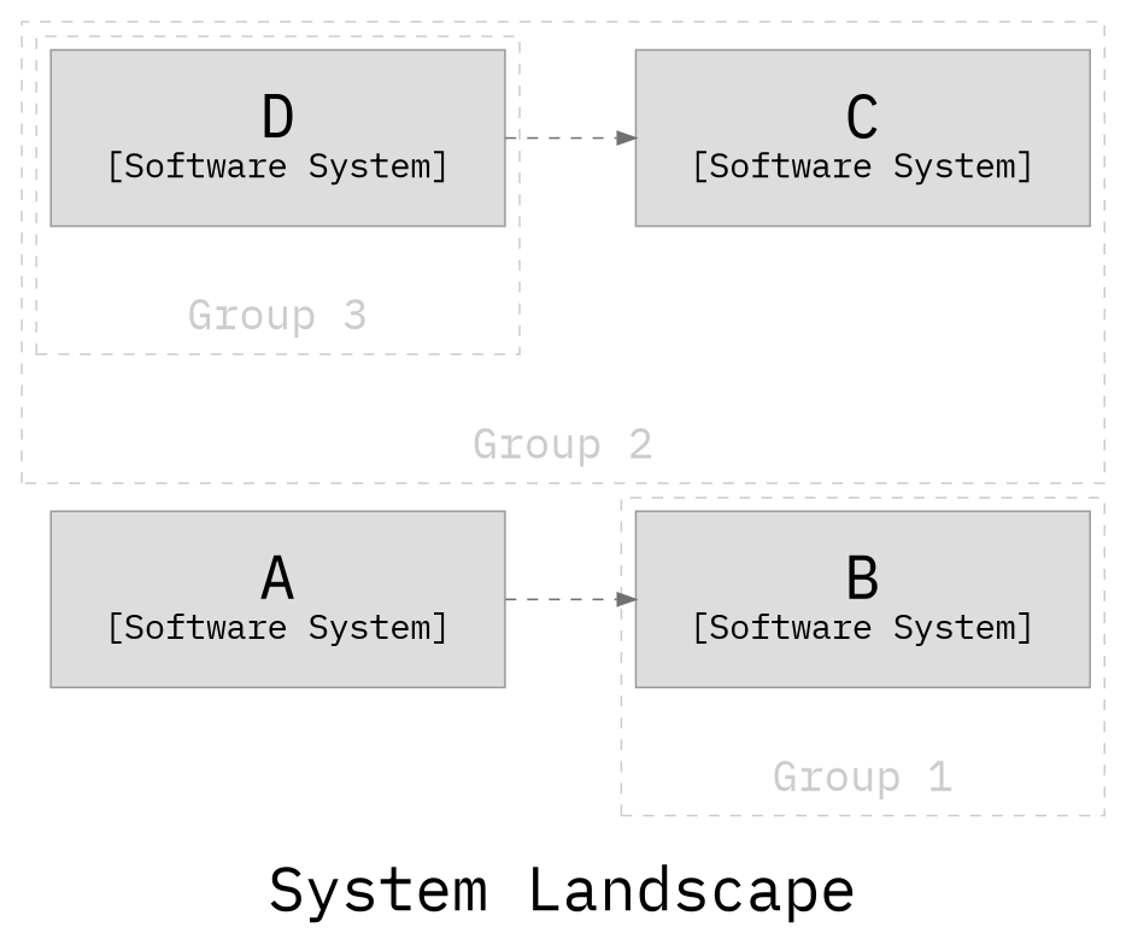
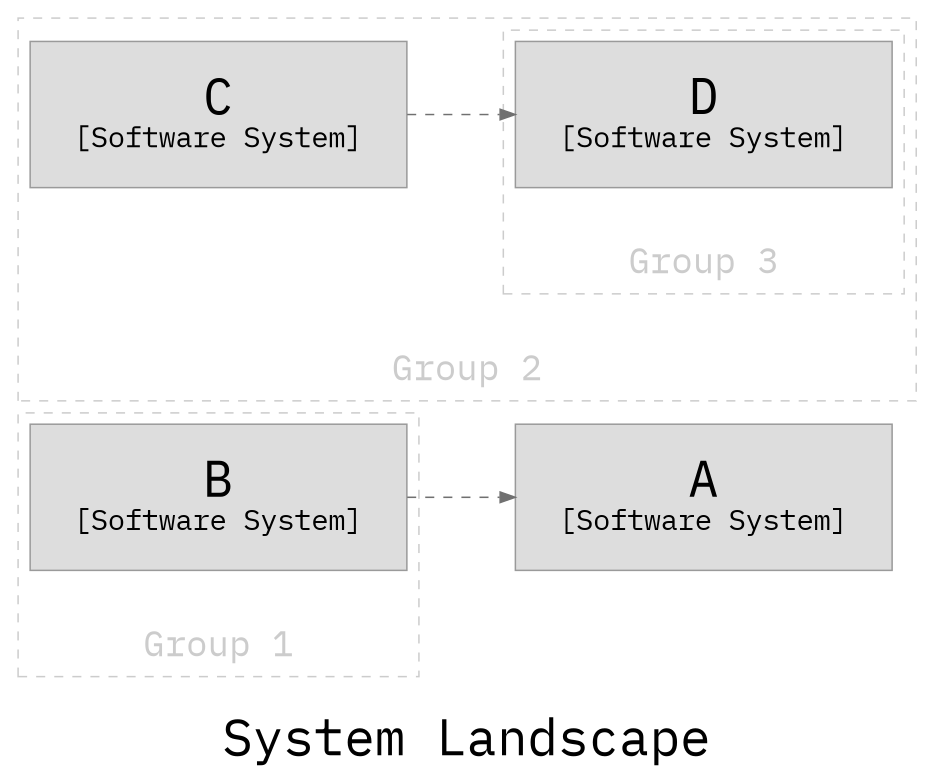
  digraph {
    compound=true
    fontname="IBM Plex Mono"
    label=<<br /><font point-size="34">System Landscape</font>>
    nodesep=1.0
    rankdir=LR
    ranksep=1.0
    node [color="#9a9a9a" fillcolor="#dddddd" fontcolor="#000000" fontname="IBM Plex Mono" margin="0.4,0.3" shape=rect style=filled]
    edge [color="#707070" fontcolor="#707070" fontname="IBM Plex Mono" style=dashed]
    n1 [label=<<font point-size="34">B</font><br /><font point-size="19">[Software System]</font>>]
    n2 [label=<<font point-size="34">D</font><br /><font point-size="19">[Software System]</font>>]
    n3 [label=<<font point-size="34">C</font><br /><font point-size="19">[Software System]</font>>]
    n4 [label=<<font point-size="34">A</font><br /><font point-size="19">[Software System]</font>>]
    subgraph cluster_1 {
      color="#cccccc"
      fillcolor="#ffffff"
      fontcolor="#cccccc"
      label=<<font point-size="24"><br />Group 2</font>>
      labelloc=b
      style=dashed
      n3
      subgraph cluster_2 {
        color="#cccccc"
        fillcolor="#ffffff"
        fontcolor="#cccccc"
        label=<<font point-size="24"><br />Group 3</font>>
        labelloc=b
        style=dashed
        n2
      }
    }
    subgraph cluster_3 {
      color="#cccccc"
      fillcolor="#ffffff"
      fontcolor="#cccccc"
      label=<<font point-size="24"><br />Group 1</font>>
      labelloc=b
      style=dashed
      n1
    }
-   n2 -> n3
-   n4 -> n1
+   n3 -> n2
+   n1 -> n4
  }
